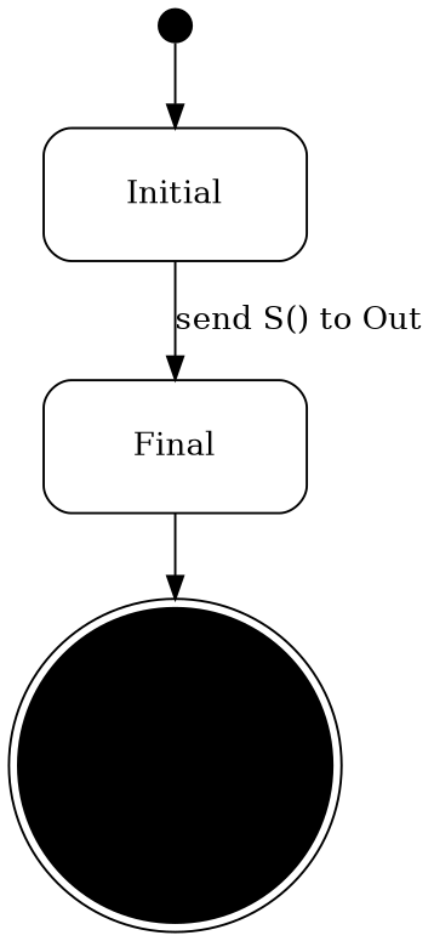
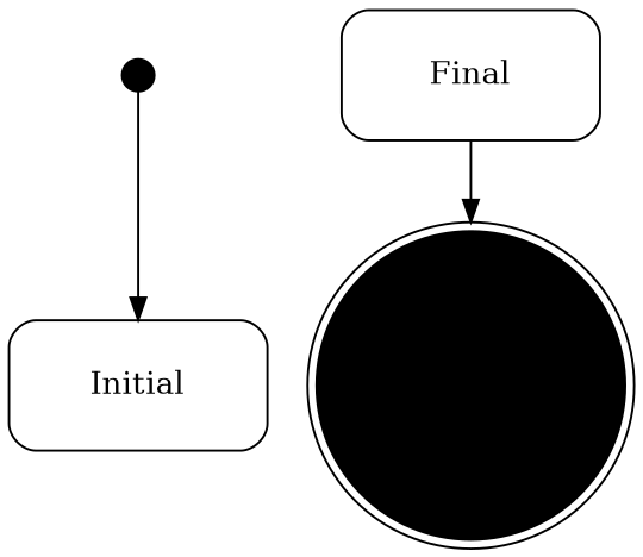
  digraph {
    compound=true
    rank=LR
    node [shape=Mrecord]
    Initial_extra [height=0.2 shape=point]
    Initial [height=0.8 width=1.6]
    n3 [color=black height=0.8 label=Final style=solid width=1.6]
    Final_extra [color=black height=0.2 shape=doublecircle style=filled width=0.2]
    Initial_extra -> Initial
-   Initial -> n3 [label="send S() to Out"]
    n3 -> Final_extra
  }
